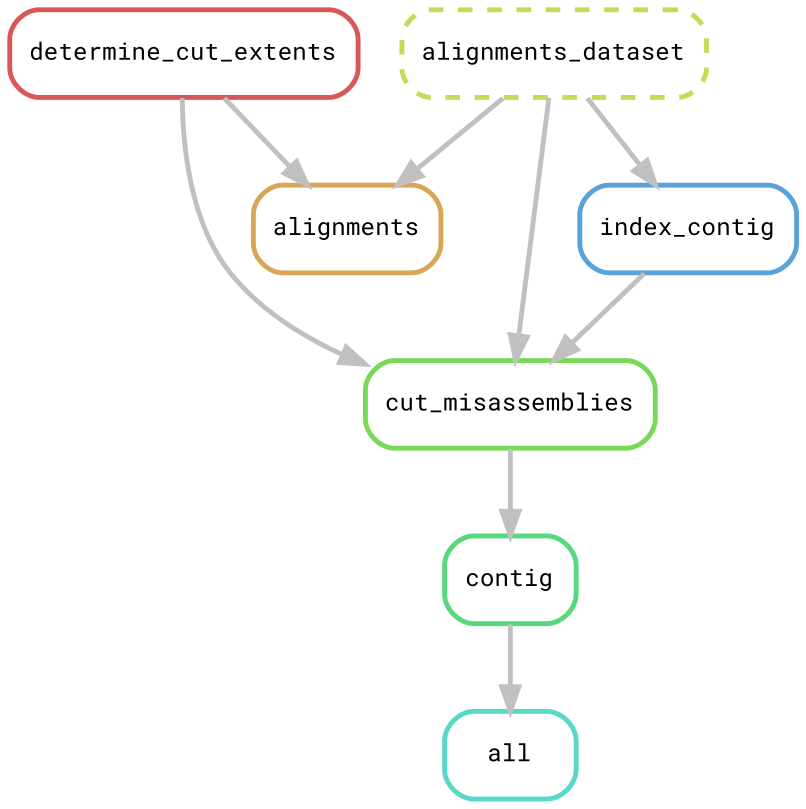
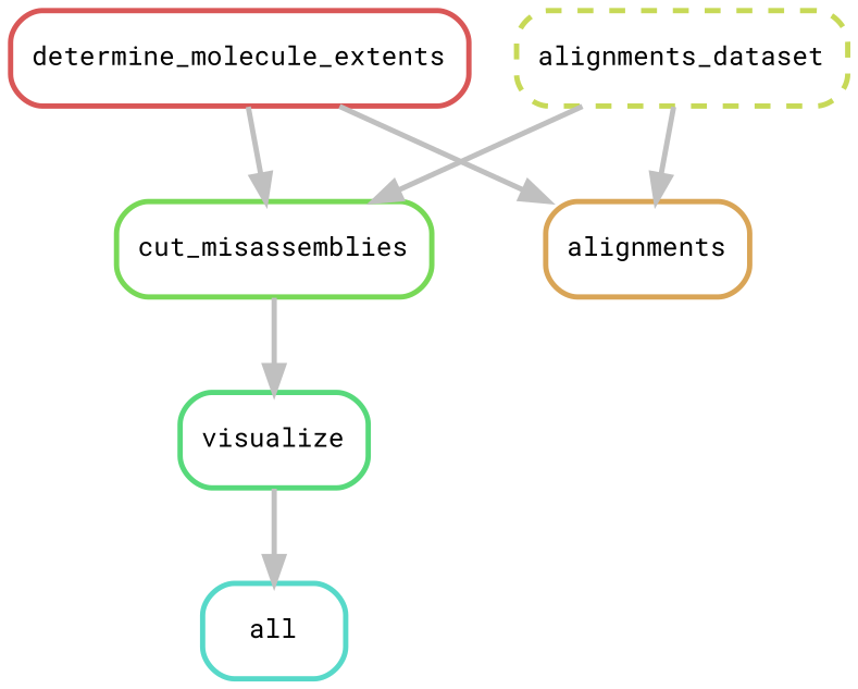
  digraph {
    bgcolor=white
    fontname="Roboto Mono"
    node [fontname="Roboto Mono" fontsize=10 penwidth=2 shape=box style=rounded]
    edge [color=grey fontname="Roboto Mono" penwidth=2]
    n1 [color="0.48 0.6 0.85" label=all]
-   n2 [color="0.38 0.6 0.85" label=contig]
+   n2 [color="0.38 0.6 0.85" label=visualize]
    n3 [color="0.29 0.6 0.85" label=cut_misassemblies]
-   n4 [color="0.00 0.6 0.85" label=determine_cut_extents]
+   n4 [color="0.00 0.6 0.85" label=determine_molecule_extents]
    n5 [color="0.10 0.6 0.85" label=alignments]
    n6 [color="0.19 0.6 0.85" label=alignments_dataset style="rounded,dashed"]
-   n7 [color="0.57 0.6 0.85" label=index_contig]
    n2 -> n1
    n3 -> n2
    n4 -> n3
    n4 -> n5
    n6 -> n3
    n6 -> n5
-   n6 -> n7
-   n7 -> n3
  }
